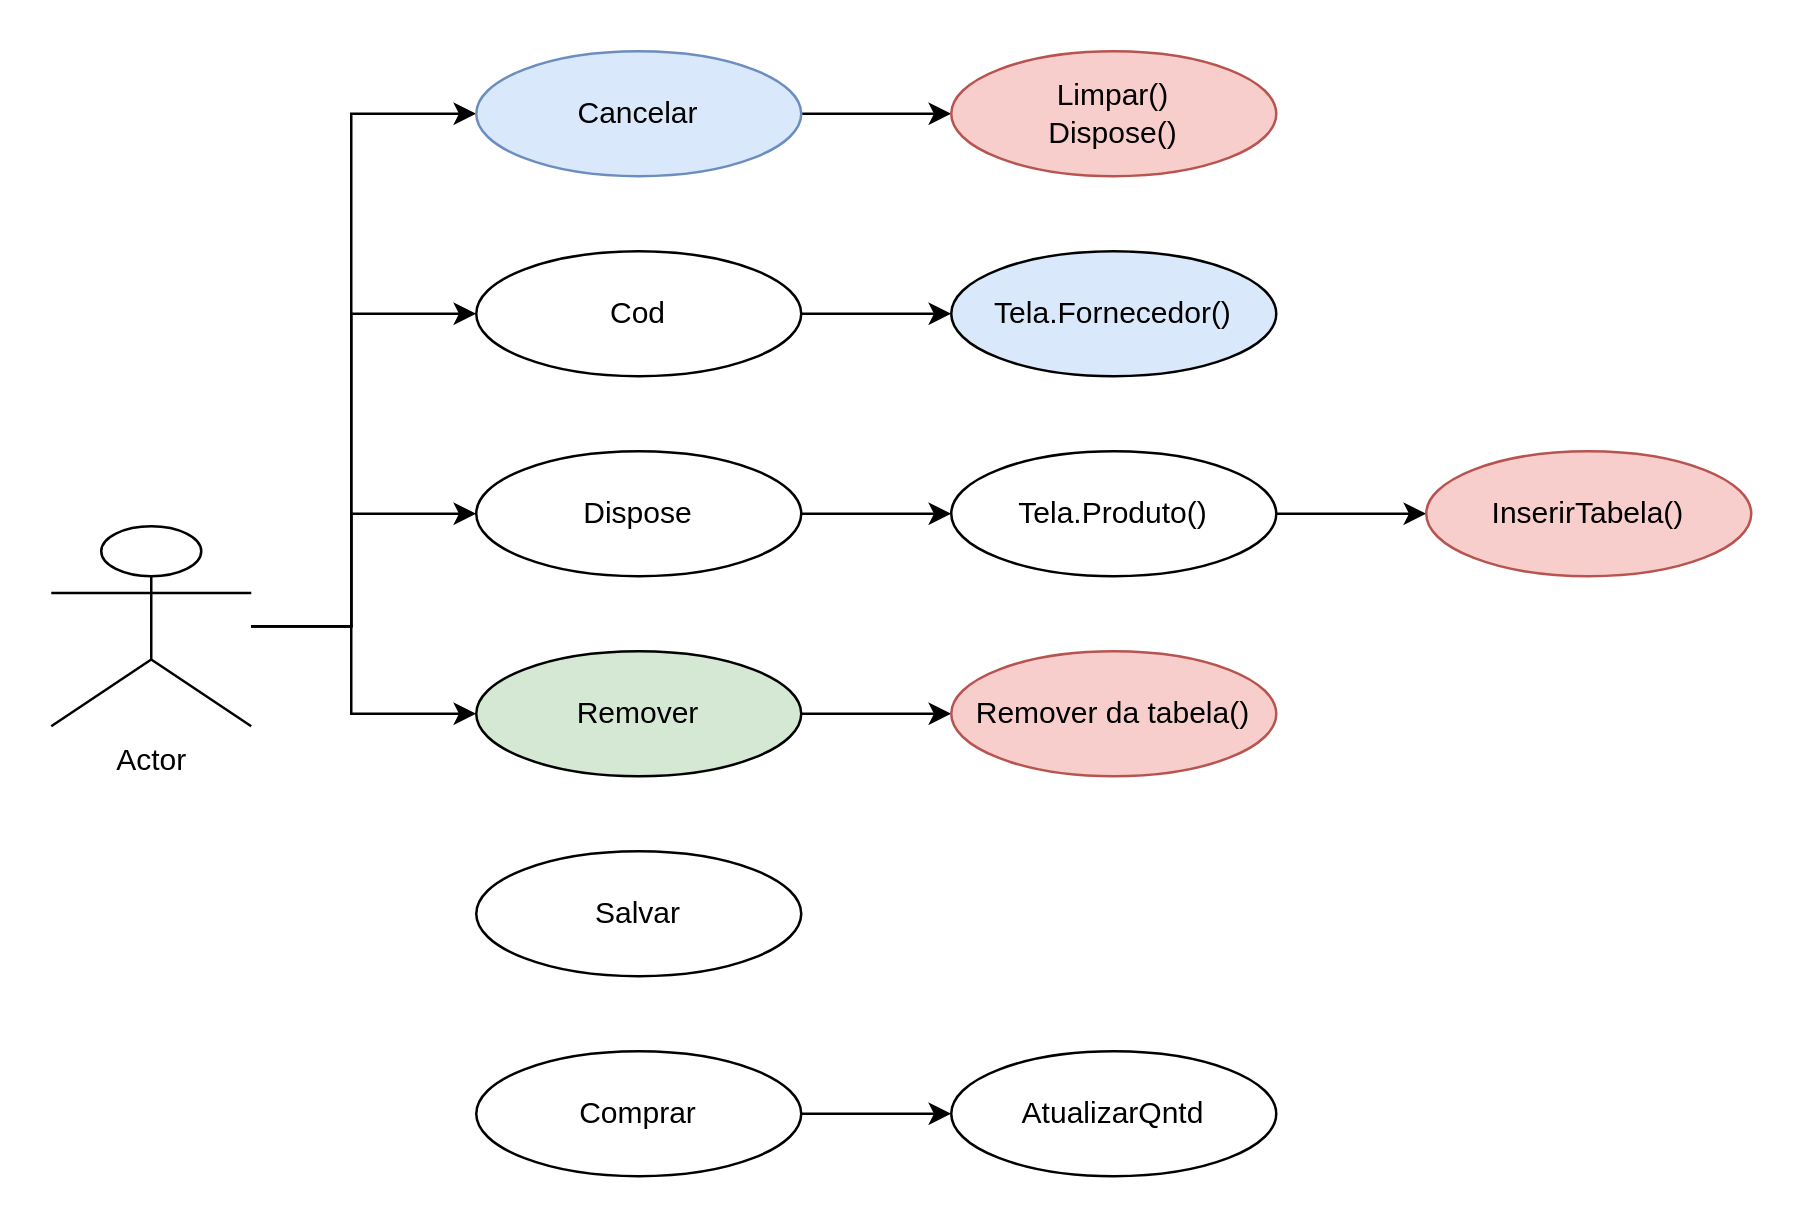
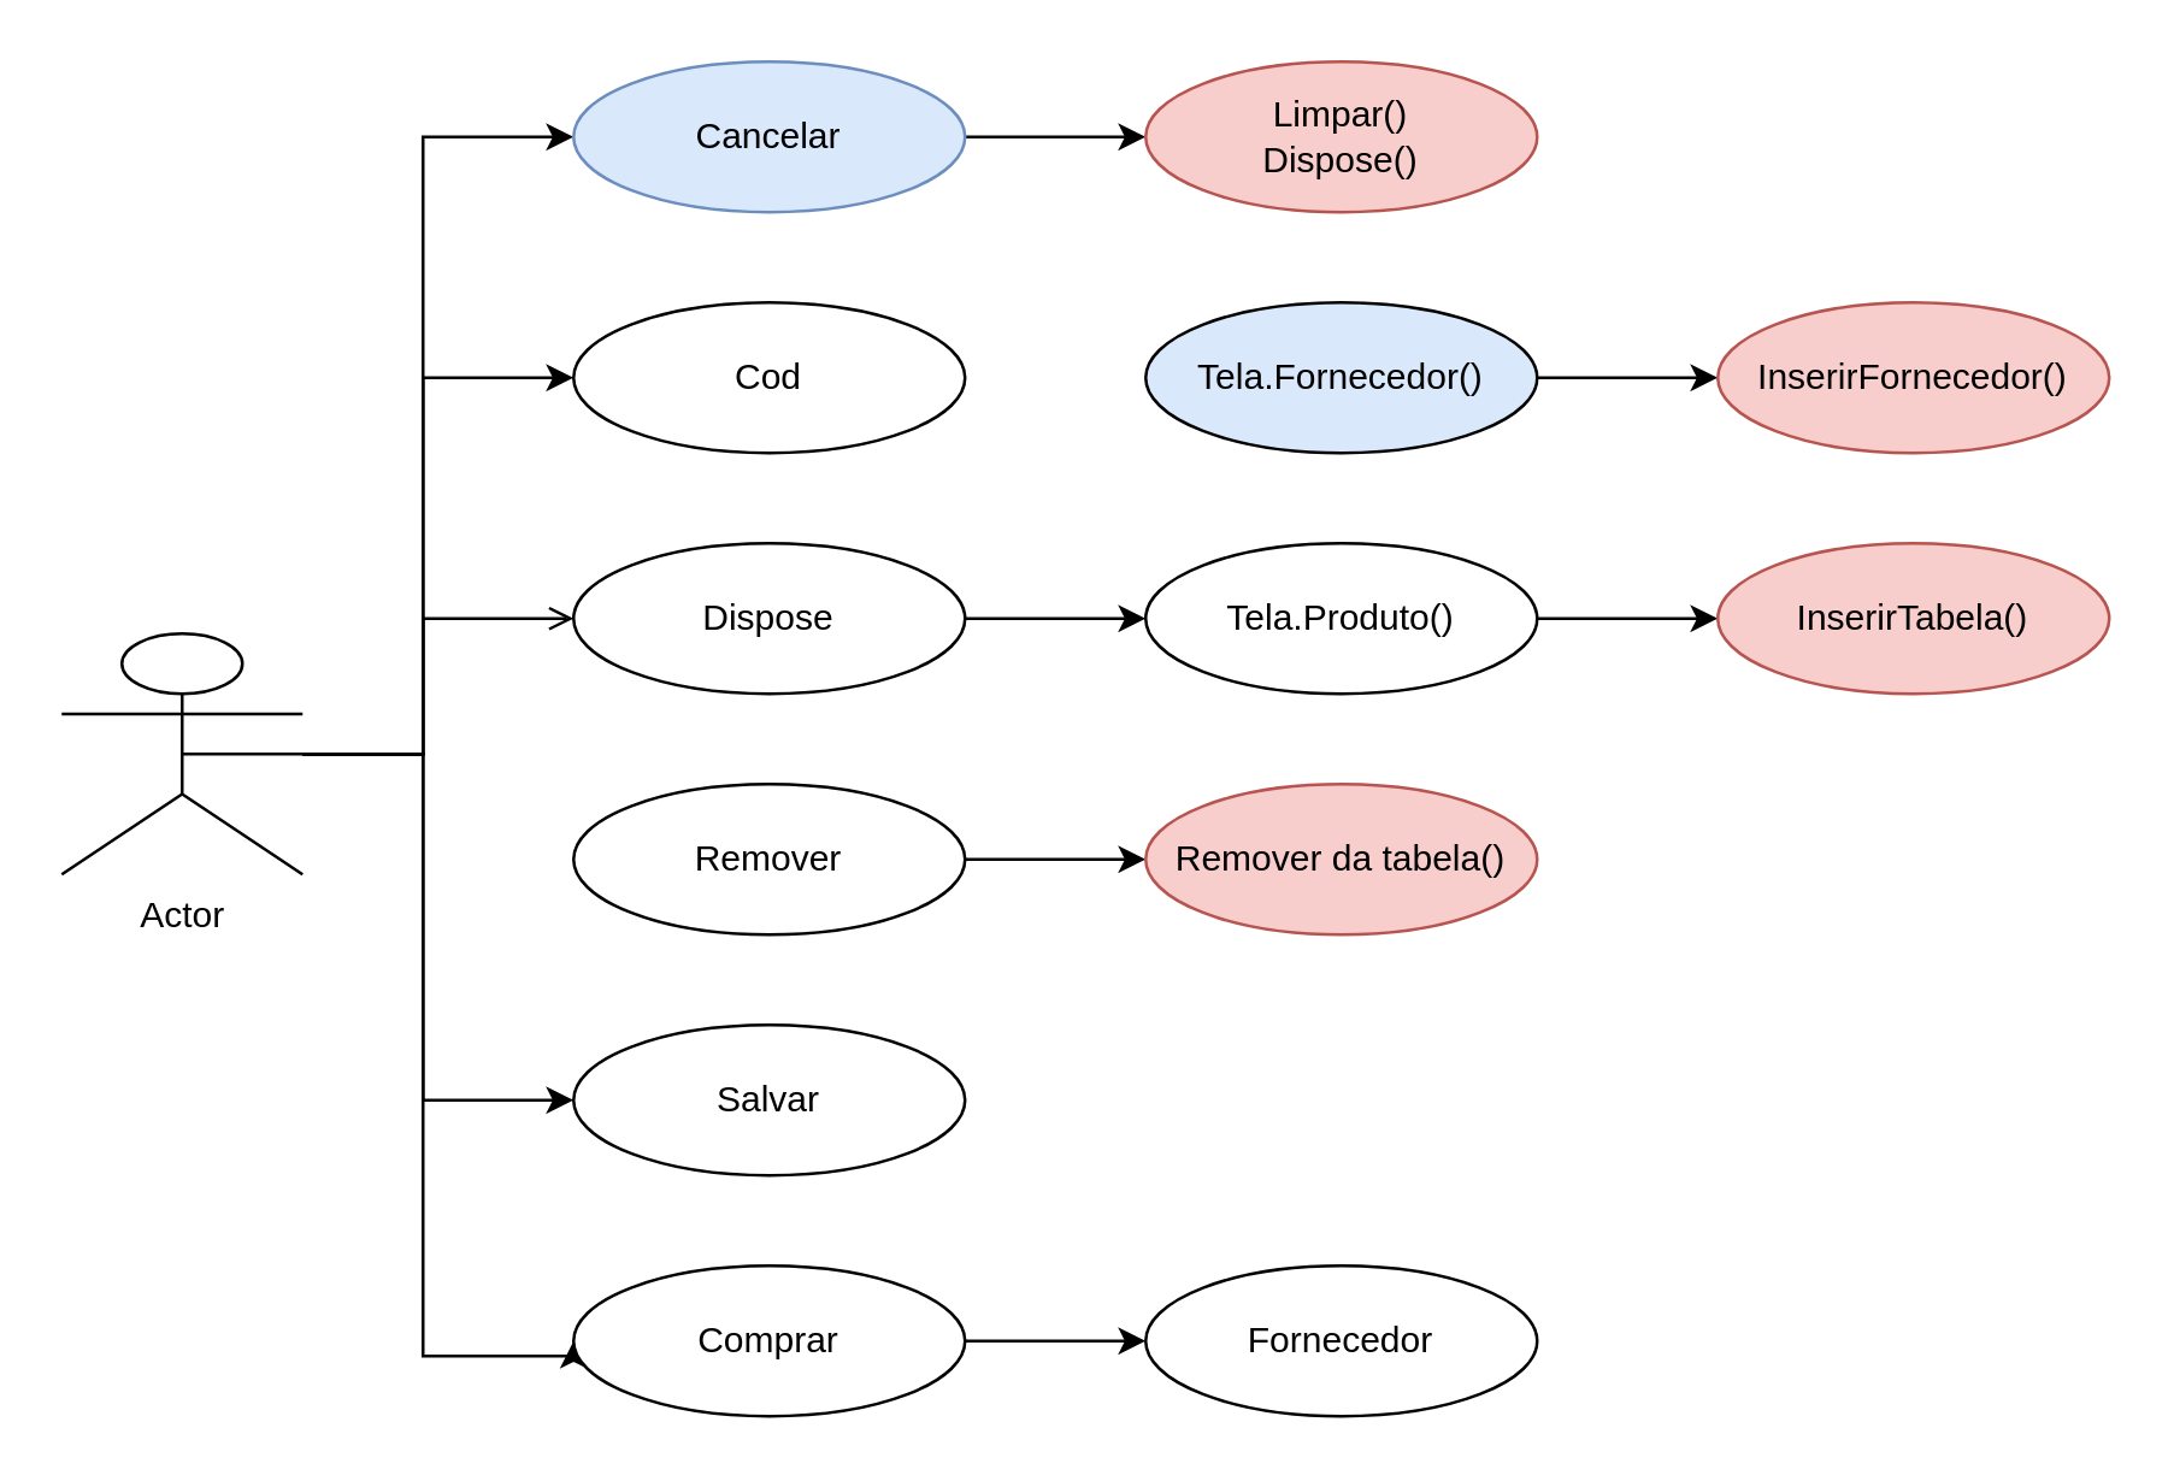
  <mxCell id="0" />
  <mxCell id="1" parent="0" />
- <mxCell id="2" value="" style="edgeStyle=orthogonalEdgeStyle;rounded=0;orthogonalLoop=1;jettySize=auto;html=1;" edge="1" parent="1" source="8" target="20"><mxGeometry relative="1" as="geometry"><Array as="points"><mxPoint x="140" y="250" /><mxPoint x="140" y="285" /></Array></mxGeometry></mxCell>
- <mxCell id="3" value="" style="edgeStyle=orthogonalEdgeStyle;rounded=0;orthogonalLoop=1;jettySize=auto;html=1;entryX=0;entryY=0.5;entryDx=0;entryDy=0;" edge="1" parent="1" source="8" target="18"><mxGeometry relative="1" as="geometry"><Array as="points"><mxPoint x="140" y="250" /><mxPoint x="140" y="205" /></Array></mxGeometry></mxCell>
+ <mxCell id="3" value="" style="edgeStyle=orthogonalEdgeStyle;rounded=0;orthogonalLoop=1;jettySize=auto;html=1;entryX=0;entryY=0.5;entryDx=0;entryDy=0;endArrow=open;" edge="1" parent="1" source="8" target="18"><mxGeometry relative="1" as="geometry"><Array as="points"><mxPoint x="140" y="250" /><mxPoint x="140" y="205" /></Array></mxGeometry></mxCell>
  <mxCell id="4" value="" style="edgeStyle=orthogonalEdgeStyle;rounded=0;orthogonalLoop=1;jettySize=auto;html=1;entryX=0;entryY=0.5;entryDx=0;entryDy=0;" edge="1" parent="1" source="8" target="13"><mxGeometry relative="1" as="geometry"><Array as="points"><mxPoint x="140" y="250" /><mxPoint x="140" y="125" /></Array></mxGeometry></mxCell>
+ <mxCell id="5" value="" style="edgeStyle=orthogonalEdgeStyle;rounded=0;orthogonalLoop=1;jettySize=auto;html=1;entryX=0;entryY=0.5;entryDx=0;entryDy=0;" edge="1" parent="1" source="8" target="23"><mxGeometry relative="1" as="geometry"><Array as="points"><mxPoint x="140" y="250" /><mxPoint x="140" y="450" /><mxPoint x="190" y="450" /></Array></mxGeometry></mxCell>
  <mxCell id="6" value="" style="edgeStyle=orthogonalEdgeStyle;rounded=0;orthogonalLoop=1;jettySize=auto;html=1;entryX=0;entryY=0.5;entryDx=0;entryDy=0;" edge="1" parent="1" source="8" target="10"><mxGeometry relative="1" as="geometry"><Array as="points"><mxPoint x="140" y="250" /><mxPoint x="140" y="45" /></Array></mxGeometry></mxCell>
+ <mxCell id="7" style="edgeStyle=orthogonalEdgeStyle;rounded=0;orthogonalLoop=1;jettySize=auto;html=1;exitX=0.5;exitY=0.5;exitDx=0;exitDy=0;exitPerimeter=0;entryX=0;entryY=0.5;entryDx=0;entryDy=0;" edge="1" parent="1" source="8" target="21"><mxGeometry relative="1" as="geometry"><Array as="points"><mxPoint x="140" y="250" /><mxPoint x="140" y="365" /></Array></mxGeometry></mxCell>
  <mxCell id="8" value="Actor" style="shape=umlActor;verticalLabelPosition=bottom;verticalAlign=top;html=1;outlineConnect=0;" vertex="1" parent="1"><mxGeometry x="20" y="210" width="80" height="80" as="geometry" /></mxCell>
  <mxCell id="9" value="" style="edgeStyle=orthogonalEdgeStyle;rounded=0;orthogonalLoop=1;jettySize=auto;html=1;" edge="1" parent="1" source="10" target="11"><mxGeometry relative="1" as="geometry" /></mxCell>
  <mxCell id="10" value="Cancelar" style="ellipse;whiteSpace=wrap;html=1;fillColor=#dae8fc;strokeColor=#6c8ebf;" vertex="1" parent="1"><mxGeometry x="190" y="20" width="130" height="50" as="geometry" /></mxCell>
  <mxCell id="11" value="&lt;font style=&quot;vertical-align: inherit&quot;&gt;&lt;font style=&quot;vertical-align: inherit&quot;&gt;&lt;font style=&quot;vertical-align: inherit&quot;&gt;&lt;font style=&quot;vertical-align: inherit&quot;&gt;&lt;font style=&quot;vertical-align: inherit&quot;&gt;&lt;font style=&quot;vertical-align: inherit&quot;&gt;Limpar()&lt;br&gt;Dispose()&lt;br&gt;&lt;/font&gt;&lt;/font&gt;&lt;/font&gt;&lt;/font&gt;&lt;/font&gt;&lt;/font&gt;" style="ellipse;whiteSpace=wrap;html=1;fillColor=#f8cecc;strokeColor=#b85450;" vertex="1" parent="1"><mxGeometry x="380" y="20" width="130" height="50" as="geometry" /></mxCell>
- <mxCell id="12" value="" style="edgeStyle=orthogonalEdgeStyle;rounded=0;orthogonalLoop=1;jettySize=auto;html=1;" edge="1" parent="1" source="13" target="15"><mxGeometry relative="1" as="geometry" /></mxCell>
  <mxCell id="13" value="&lt;font style=&quot;vertical-align: inherit&quot;&gt;&lt;font style=&quot;vertical-align: inherit&quot;&gt;Cod&lt;/font&gt;&lt;/font&gt;" style="ellipse;whiteSpace=wrap;html=1;" vertex="1" parent="1"><mxGeometry x="190" y="100" width="130" height="50" as="geometry" /></mxCell>
+ <mxCell id="14" value="" style="edgeStyle=orthogonalEdgeStyle;rounded=0;orthogonalLoop=1;jettySize=auto;html=1;entryX=0;entryY=0.5;entryDx=0;entryDy=0;" edge="1" parent="1" source="15" target="16"><mxGeometry relative="1" as="geometry"><mxPoint x="570" y="125" as="targetPoint" /></mxGeometry></mxCell>
  <mxCell id="15" value="&lt;font style=&quot;vertical-align: inherit&quot;&gt;&lt;font style=&quot;vertical-align: inherit&quot;&gt;&lt;font style=&quot;vertical-align: inherit&quot;&gt;&lt;font style=&quot;vertical-align: inherit&quot;&gt;Tela.Fornecedor()&lt;/font&gt;&lt;/font&gt;&lt;/font&gt;&lt;/font&gt;" style="ellipse;whiteSpace=wrap;html=1;fillColor=#dae8fc;" vertex="1" parent="1"><mxGeometry x="380" y="100" width="130" height="50" as="geometry" /></mxCell>
+ <mxCell id="16" value="&lt;font style=&quot;vertical-align: inherit&quot;&gt;&lt;font style=&quot;vertical-align: inherit&quot;&gt;&lt;font style=&quot;vertical-align: inherit&quot;&gt;&lt;font style=&quot;vertical-align: inherit&quot;&gt;InserirFornecedor()&lt;/font&gt;&lt;/font&gt;&lt;/font&gt;&lt;/font&gt;" style="ellipse;whiteSpace=wrap;html=1;fillColor=#f8cecc;strokeColor=#b85450;" vertex="1" parent="1"><mxGeometry x="570" y="100" width="130" height="50" as="geometry" /></mxCell>
  <mxCell id="17" value="" style="edgeStyle=orthogonalEdgeStyle;rounded=0;orthogonalLoop=1;jettySize=auto;html=1;" edge="1" parent="1" source="18" target="25"><mxGeometry relative="1" as="geometry" /></mxCell>
  <mxCell id="18" value="&lt;font style=&quot;vertical-align: inherit&quot;&gt;&lt;font style=&quot;vertical-align: inherit&quot;&gt;&lt;font style=&quot;vertical-align: inherit&quot;&gt;&lt;font style=&quot;vertical-align: inherit&quot;&gt;Dispose&lt;/font&gt;&lt;/font&gt;&lt;/font&gt;&lt;/font&gt;" style="ellipse;whiteSpace=wrap;html=1;" vertex="1" parent="1"><mxGeometry x="190" y="180" width="130" height="50" as="geometry" /></mxCell>
  <mxCell id="19" value="" style="edgeStyle=orthogonalEdgeStyle;rounded=0;orthogonalLoop=1;jettySize=auto;html=1;" edge="1" parent="1" source="20" target="27"><mxGeometry relative="1" as="geometry" /></mxCell>
- <mxCell id="20" value="&lt;font style=&quot;vertical-align: inherit&quot;&gt;&lt;font style=&quot;vertical-align: inherit&quot;&gt;&lt;font style=&quot;vertical-align: inherit&quot;&gt;&lt;font style=&quot;vertical-align: inherit&quot;&gt;Remover&lt;/font&gt;&lt;/font&gt;&lt;/font&gt;&lt;/font&gt;" style="ellipse;whiteSpace=wrap;html=1;fillColor=#d5e8d4;" vertex="1" parent="1"><mxGeometry x="190" y="260" width="130" height="50" as="geometry" /></mxCell>
+ <mxCell id="20" value="&lt;font style=&quot;vertical-align: inherit&quot;&gt;&lt;font style=&quot;vertical-align: inherit&quot;&gt;&lt;font style=&quot;vertical-align: inherit&quot;&gt;&lt;font style=&quot;vertical-align: inherit&quot;&gt;Remover&lt;/font&gt;&lt;/font&gt;&lt;/font&gt;&lt;/font&gt;" style="ellipse;whiteSpace=wrap;html=1;" vertex="1" parent="1"><mxGeometry x="190" y="260" width="130" height="50" as="geometry" /></mxCell>
  <mxCell id="21" value="&lt;font style=&quot;vertical-align: inherit&quot;&gt;&lt;font style=&quot;vertical-align: inherit&quot;&gt;&lt;font style=&quot;vertical-align: inherit&quot;&gt;&lt;font style=&quot;vertical-align: inherit&quot;&gt;Salvar&lt;/font&gt;&lt;/font&gt;&lt;/font&gt;&lt;/font&gt;" style="ellipse;whiteSpace=wrap;html=1;" vertex="1" parent="1"><mxGeometry x="190" y="340" width="130" height="50" as="geometry" /></mxCell>
  <mxCell id="22" value="" style="edgeStyle=orthogonalEdgeStyle;rounded=0;orthogonalLoop=1;jettySize=auto;html=1;" edge="1" parent="1" source="23" target="28"><mxGeometry relative="1" as="geometry" /></mxCell>
  <mxCell id="23" value="&lt;font style=&quot;vertical-align: inherit&quot;&gt;&lt;font style=&quot;vertical-align: inherit&quot;&gt;Comprar&lt;/font&gt;&lt;/font&gt;" style="ellipse;whiteSpace=wrap;html=1;" vertex="1" parent="1"><mxGeometry x="190" y="420" width="130" height="50" as="geometry" /></mxCell>
  <mxCell id="24" value="" style="edgeStyle=orthogonalEdgeStyle;rounded=0;orthogonalLoop=1;jettySize=auto;html=1;" edge="1" parent="1" source="25" target="26"><mxGeometry relative="1" as="geometry" /></mxCell>
  <mxCell id="25" value="&lt;font style=&quot;vertical-align: inherit&quot;&gt;&lt;font style=&quot;vertical-align: inherit&quot;&gt;&lt;font style=&quot;vertical-align: inherit&quot;&gt;&lt;font style=&quot;vertical-align: inherit&quot;&gt;Tela.Produto()&lt;/font&gt;&lt;/font&gt;&lt;/font&gt;&lt;/font&gt;" style="ellipse;whiteSpace=wrap;html=1;" vertex="1" parent="1"><mxGeometry x="380" y="180" width="130" height="50" as="geometry" /></mxCell>
  <mxCell id="26" value="&lt;font style=&quot;vertical-align: inherit&quot;&gt;&lt;font style=&quot;vertical-align: inherit&quot;&gt;&lt;font style=&quot;vertical-align: inherit&quot;&gt;&lt;font style=&quot;vertical-align: inherit&quot;&gt;InserirTabela()&lt;/font&gt;&lt;/font&gt;&lt;/font&gt;&lt;/font&gt;" style="ellipse;whiteSpace=wrap;html=1;fillColor=#f8cecc;strokeColor=#b85450;" vertex="1" parent="1"><mxGeometry x="570" y="180" width="130" height="50" as="geometry" /></mxCell>
  <mxCell id="27" value="&lt;font style=&quot;vertical-align: inherit&quot;&gt;&lt;font style=&quot;vertical-align: inherit&quot;&gt;&lt;font style=&quot;vertical-align: inherit&quot;&gt;&lt;font style=&quot;vertical-align: inherit&quot;&gt;Remover da tabela()&lt;/font&gt;&lt;/font&gt;&lt;/font&gt;&lt;/font&gt;" style="ellipse;whiteSpace=wrap;html=1;fillColor=#f8cecc;strokeColor=#b85450;" vertex="1" parent="1"><mxGeometry x="380" y="260" width="130" height="50" as="geometry" /></mxCell>
- <mxCell id="28" value="AtualizarQntd" style="ellipse;whiteSpace=wrap;html=1;" vertex="1" parent="1"><mxGeometry x="380" y="420" width="130" height="50" as="geometry" /></mxCell>
+ <mxCell id="28" value="Fornecedor" style="ellipse;whiteSpace=wrap;html=1;" vertex="1" parent="1"><mxGeometry x="380" y="420" width="130" height="50" as="geometry" /></mxCell>
